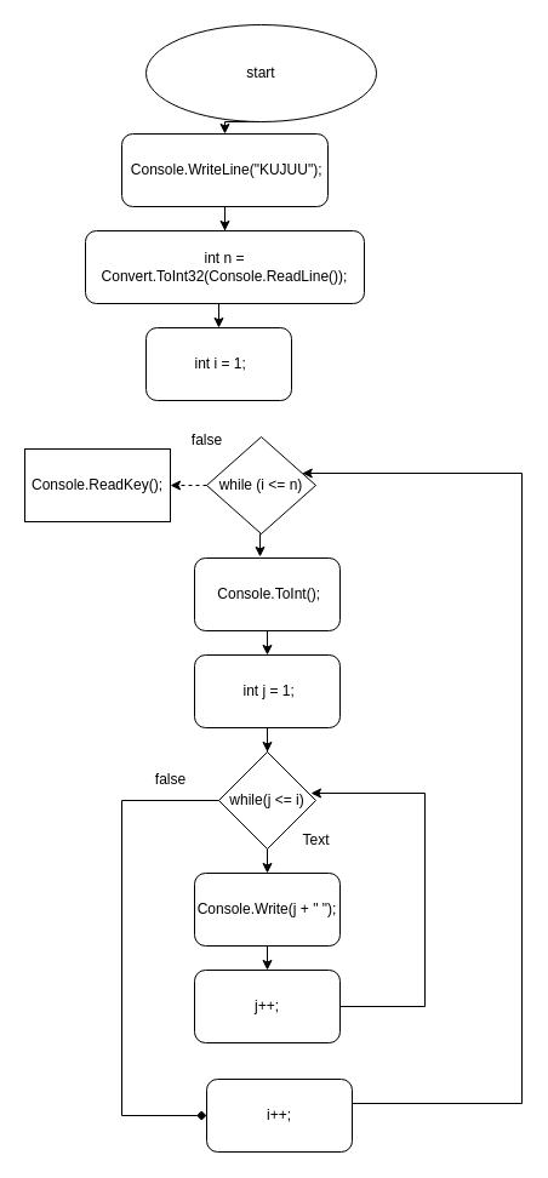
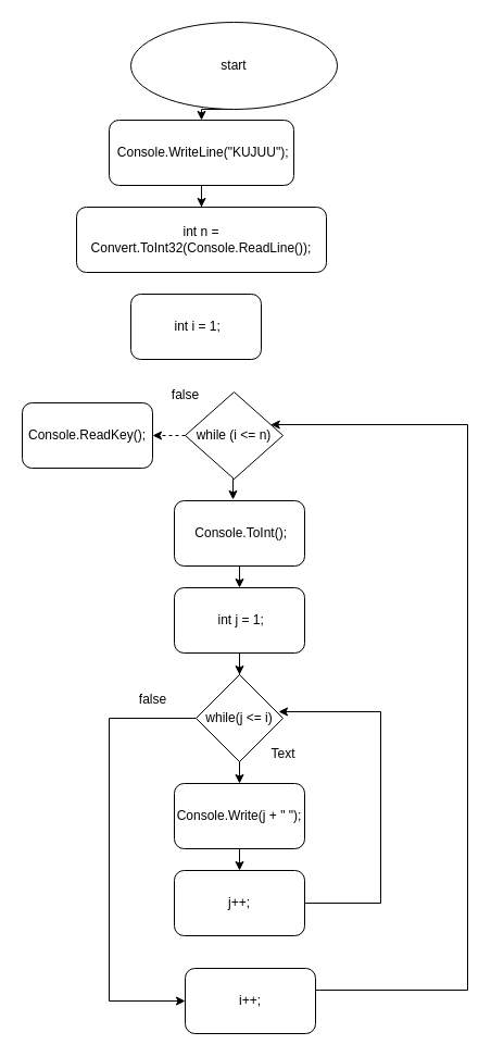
  <mxCell id="0" />
  <mxCell id="1" parent="0" />
  <mxCell id="2" style="edgeStyle=orthogonalEdgeStyle;rounded=0;orthogonalLoop=1;jettySize=auto;html=1;exitX=0.5;exitY=1;exitDx=0;exitDy=0;entryX=0.5;entryY=0;entryDx=0;entryDy=0;" edge="1" parent="1" source="3" target="8"><mxGeometry relative="1" as="geometry" /></mxCell>
  <mxCell id="3" value="start" style="ellipse;whiteSpace=wrap;html=1;" vertex="1" parent="1"><mxGeometry x="120" y="20" width="190" height="80" as="geometry" /></mxCell>
  <mxCell id="4" value="&amp;nbsp;int i = 1;" style="rounded=1;whiteSpace=wrap;html=1;" vertex="1" parent="1"><mxGeometry x="120" y="270" width="120" height="60" as="geometry" /></mxCell>
- <mxCell id="5" style="edgeStyle=orthogonalEdgeStyle;rounded=0;orthogonalLoop=1;jettySize=auto;html=1;exitX=0.5;exitY=1;exitDx=0;exitDy=0;entryX=0.5;entryY=0;entryDx=0;entryDy=0;" edge="1" parent="1" source="6" target="4"><mxGeometry relative="1" as="geometry" /></mxCell>
  <mxCell id="6" value="int n = Convert.ToInt32(Console.ReadLine());" style="rounded=1;whiteSpace=wrap;html=1;" vertex="1" parent="1"><mxGeometry x="70" y="190" width="230" height="60" as="geometry" /></mxCell>
  <mxCell id="7" style="edgeStyle=orthogonalEdgeStyle;rounded=0;orthogonalLoop=1;jettySize=auto;html=1;exitX=0.5;exitY=1;exitDx=0;exitDy=0;" edge="1" parent="1" source="8" target="6"><mxGeometry relative="1" as="geometry" /></mxCell>
  <mxCell id="8" value="&amp;nbsp;Console.WriteLine(&quot;KUJUU&quot;);" style="rounded=1;whiteSpace=wrap;html=1;" vertex="1" parent="1"><mxGeometry x="100" y="110" width="170" height="60" as="geometry" /></mxCell>
  <mxCell id="9" style="edgeStyle=orthogonalEdgeStyle;rounded=0;orthogonalLoop=1;jettySize=auto;html=1;exitX=0;exitY=0.5;exitDx=0;exitDy=0;entryX=1;entryY=0.5;entryDx=0;entryDy=0;dashed=1;" edge="1" parent="1" source="10" target="23"><mxGeometry relative="1" as="geometry" /></mxCell>
  <mxCell id="10" value="&amp;nbsp;while (i &amp;lt;= n)&amp;nbsp;" style="rhombus;whiteSpace=wrap;html=1;" vertex="1" parent="1"><mxGeometry x="170" y="360" width="90" height="80" as="geometry" /></mxCell>
  <mxCell id="11" style="edgeStyle=orthogonalEdgeStyle;rounded=0;orthogonalLoop=1;jettySize=auto;html=1;exitX=0.5;exitY=1;exitDx=0;exitDy=0;entryX=0.5;entryY=0;entryDx=0;entryDy=0;" edge="1" parent="1" source="12" target="14"><mxGeometry relative="1" as="geometry" /></mxCell>
  <mxCell id="12" value="&amp;nbsp;Console.ToInt();" style="rounded=1;whiteSpace=wrap;html=1;" vertex="1" parent="1"><mxGeometry x="160" y="460" width="120" height="60" as="geometry" /></mxCell>
  <mxCell id="13" style="edgeStyle=orthogonalEdgeStyle;rounded=0;orthogonalLoop=1;jettySize=auto;html=1;exitX=0.5;exitY=1;exitDx=0;exitDy=0;" edge="1" parent="1" source="14" target="19"><mxGeometry relative="1" as="geometry" /></mxCell>
  <mxCell id="14" value="&amp;nbsp;int j = 1;" style="rounded=1;whiteSpace=wrap;html=1;" vertex="1" parent="1"><mxGeometry x="160" y="540" width="120" height="60" as="geometry" /></mxCell>
  <mxCell id="15" style="edgeStyle=orthogonalEdgeStyle;rounded=0;orthogonalLoop=1;jettySize=auto;html=1;exitX=0.5;exitY=1;exitDx=0;exitDy=0;entryX=0.5;entryY=0;entryDx=0;entryDy=0;" edge="1" parent="1" source="16" target="20"><mxGeometry relative="1" as="geometry" /></mxCell>
  <mxCell id="16" value="Console.Write(j + &quot; &quot;);" style="rounded=1;whiteSpace=wrap;html=1;" vertex="1" parent="1"><mxGeometry x="160" y="720" width="120" height="60" as="geometry" /></mxCell>
- <mxCell id="17" style="edgeStyle=orthogonalEdgeStyle;rounded=0;orthogonalLoop=1;jettySize=auto;html=1;exitX=0;exitY=0.5;exitDx=0;exitDy=0;entryX=0;entryY=0.5;entryDx=0;entryDy=0;endArrow=diamond;" edge="1" parent="1" source="19" target="22"><mxGeometry relative="1" as="geometry"><Array as="points"><mxPoint x="100" y="660" /><mxPoint x="100" y="920" /></Array></mxGeometry></mxCell>
+ <mxCell id="17" style="edgeStyle=orthogonalEdgeStyle;rounded=0;orthogonalLoop=1;jettySize=auto;html=1;exitX=0;exitY=0.5;exitDx=0;exitDy=0;entryX=0;entryY=0.5;entryDx=0;entryDy=0;" edge="1" parent="1" source="19" target="22"><mxGeometry relative="1" as="geometry"><Array as="points"><mxPoint x="100" y="660" /><mxPoint x="100" y="920" /></Array></mxGeometry></mxCell>
  <mxCell id="18" style="edgeStyle=orthogonalEdgeStyle;rounded=0;orthogonalLoop=1;jettySize=auto;html=1;exitX=0.5;exitY=1;exitDx=0;exitDy=0;entryX=0.5;entryY=0;entryDx=0;entryDy=0;" edge="1" parent="1" source="19" target="16"><mxGeometry relative="1" as="geometry" /></mxCell>
  <mxCell id="19" value="while(j &amp;lt;= i)" style="rhombus;whiteSpace=wrap;html=1;" vertex="1" parent="1"><mxGeometry x="180" y="620" width="80" height="80" as="geometry" /></mxCell>
  <mxCell id="20" value="j++;" style="rounded=1;whiteSpace=wrap;html=1;" vertex="1" parent="1"><mxGeometry x="160" y="800" width="120" height="60" as="geometry" /></mxCell>
  <mxCell id="21" style="edgeStyle=orthogonalEdgeStyle;rounded=0;orthogonalLoop=1;jettySize=auto;html=1;exitX=1;exitY=0.25;exitDx=0;exitDy=0;" edge="1" parent="1" source="22" target="10"><mxGeometry relative="1" as="geometry"><mxPoint x="410" y="910" as="sourcePoint" /><mxPoint x="380" y="390" as="targetPoint" /><Array as="points"><mxPoint x="290" y="910" /><mxPoint x="430" y="910" /><mxPoint x="430" y="390" /></Array></mxGeometry></mxCell>
  <mxCell id="22" value="i++;" style="rounded=1;whiteSpace=wrap;html=1;" vertex="1" parent="1"><mxGeometry x="170" y="890" width="120" height="60" as="geometry" /></mxCell>
- <mxCell id="23" value="Console.ReadKey();" style="whiteSpace=wrap;html=1;rounded=0;" vertex="1" parent="1"><mxGeometry x="20" y="370" width="120" height="60" as="geometry" /></mxCell>
+ <mxCell id="23" value="Console.ReadKey();" style="rounded=1;whiteSpace=wrap;html=1;" vertex="1" parent="1"><mxGeometry x="20" y="370" width="120" height="60" as="geometry" /></mxCell>
  <mxCell id="24" style="edgeStyle=orthogonalEdgeStyle;rounded=0;orthogonalLoop=1;jettySize=auto;html=1;exitX=0.5;exitY=1;exitDx=0;exitDy=0;entryX=0.45;entryY=-0.017;entryDx=0;entryDy=0;entryPerimeter=0;" edge="1" parent="1" source="10" target="12"><mxGeometry relative="1" as="geometry" /></mxCell>
  <mxCell id="25" style="edgeStyle=orthogonalEdgeStyle;rounded=0;orthogonalLoop=1;jettySize=auto;html=1;exitX=1;exitY=0.5;exitDx=0;exitDy=0;entryX=0.95;entryY=0.425;entryDx=0;entryDy=0;entryPerimeter=0;" edge="1" parent="1" source="20" target="19"><mxGeometry relative="1" as="geometry"><Array as="points"><mxPoint x="350" y="830" /><mxPoint x="350" y="654" /></Array></mxGeometry></mxCell>
  <mxCell id="26" value="false" style="text;html=1;align=center;verticalAlign=middle;resizable=0;points=[];autosize=1;strokeColor=none;fillColor=none;" vertex="1" parent="1"><mxGeometry x="145" y="348" width="50" height="30" as="geometry" /></mxCell>
  <mxCell id="27" value="false" style="text;html=1;align=center;verticalAlign=middle;resizable=0;points=[];autosize=1;strokeColor=none;fillColor=none;" vertex="1" parent="1"><mxGeometry x="115" y="628" width="50" height="30" as="geometry" /></mxCell>
  <mxCell id="28" value="Text" style="text;html=1;align=center;verticalAlign=middle;resizable=0;points=[];autosize=1;strokeColor=none;fillColor=none;" vertex="1" parent="1"><mxGeometry x="235" y="678" width="50" height="30" as="geometry" /></mxCell>
